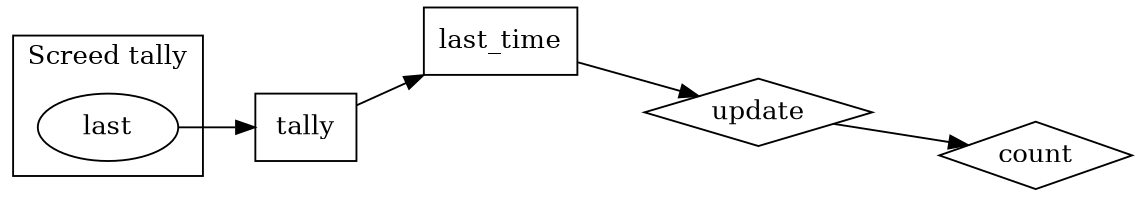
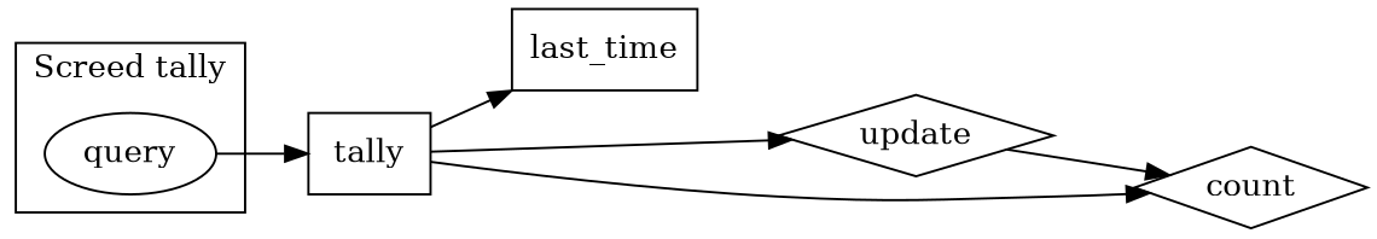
  digraph {
    rankdir=LR
    node [shape=box]
-   query [label=last shape=""]
+   query [shape=""]
    tally
    last_time
    count [shape=diamond]
    update [shape=diamond]
    subgraph cluster_1 {
      label="Screed tally"
      query
    }
    query -> tally
    tally -> last_time
-   last_time -> update
+   tally -> count
+   tally -> update
    update -> count
  }
